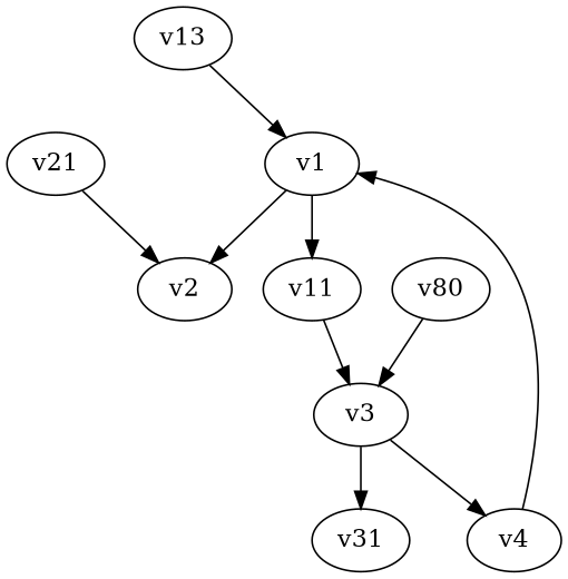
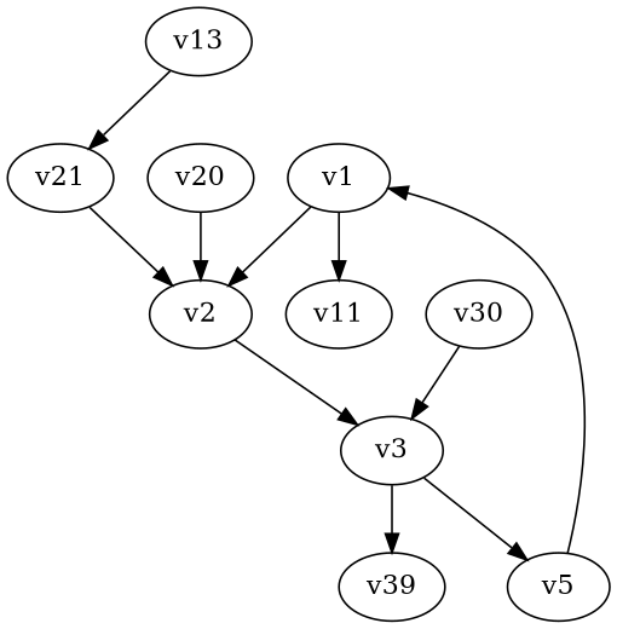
  digraph {
    edge [pdg=21]
    n1 [label=v13]
    v1
    v2
    v11
    v3
-   v4
-   v31
+   v20
+   v4 [label=v5]
+   v31 [label=v39]
    v21
-   v30 [label=v80]
-   n1 -> v1 [mom=p1]
+   v30
+   n1 -> v21 [mom=p1]
    v1 -> v2
    v1 -> v11 [mom=p2]
-   v11 -> v3
+   v2 -> v3
    v3 -> v4
    v3 -> v31 [mom=p6]
+   v20 -> v2 [mom=p3]
    v4 -> v1
    v21 -> v2 [mom=p4]
    v30 -> v3 [mom=p5]
  }
